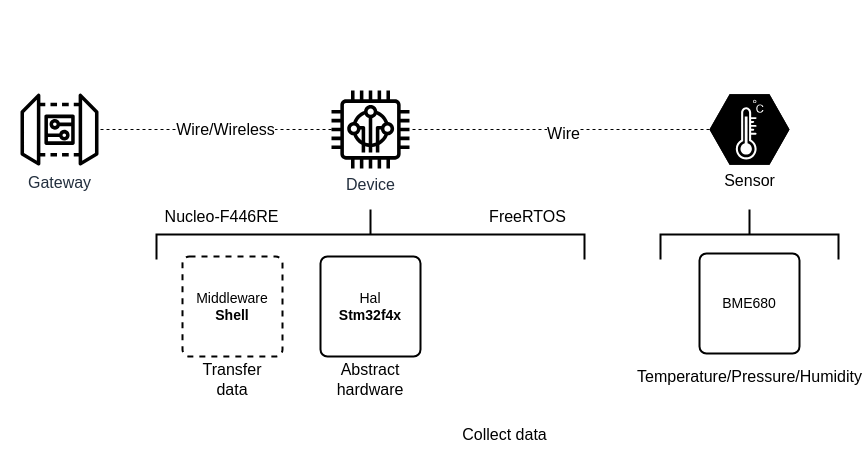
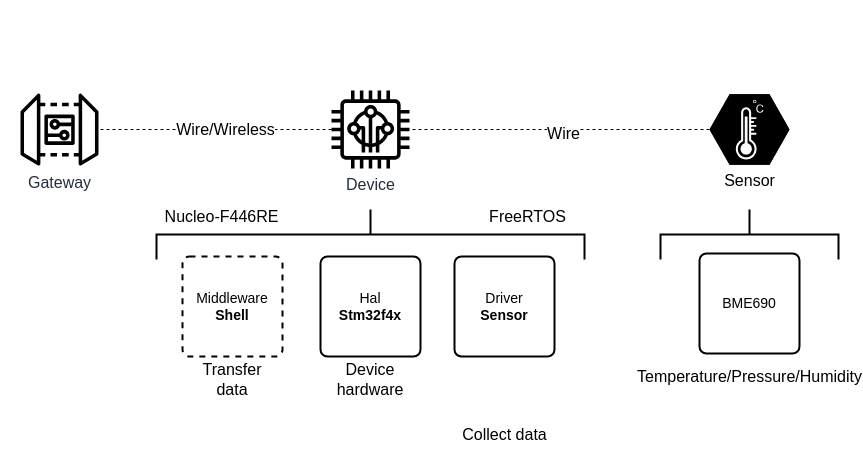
  <mxCell id="0" />
  <mxCell id="1" parent="0" />
  <mxCell id="2" value="&lt;font style=&quot;font-size: 16px;&quot;&gt;Device&lt;/font&gt;" style="sketch=0;outlineConnect=0;fontColor=#232F3E;gradientColor=none;fillColor=#000000;strokeColor=none;dashed=0;verticalLabelPosition=bottom;verticalAlign=top;align=center;html=1;fontSize=12;fontStyle=0;aspect=fixed;pointerEvents=1;shape=mxgraph.aws4.iot_thing_freertos_device;" parent="1" vertex="1"><mxGeometry x="331" y="90" width="78" height="78" as="geometry" /></mxCell>
  <mxCell id="3" value="&lt;font style=&quot;font-size: 16px;&quot;&gt;Gateway&lt;/font&gt;" style="sketch=0;outlineConnect=0;fontColor=#232F3E;gradientColor=none;fillColor=#000000;strokeColor=none;dashed=0;verticalLabelPosition=bottom;verticalAlign=top;align=center;html=1;fontSize=12;fontStyle=0;aspect=fixed;pointerEvents=1;shape=mxgraph.aws4.iot_device_gateway;" parent="1" vertex="1"><mxGeometry x="20" y="92.5" width="78" height="73" as="geometry" /></mxCell>
  <mxCell id="4" value="" style="endArrow=none;dashed=1;html=1;rounded=0;" parent="1" source="2" target="3" edge="1"><mxGeometry width="50" height="50" relative="1" as="geometry"><mxPoint x="728" y="284" as="sourcePoint" /><mxPoint x="850" y="286.008" as="targetPoint" /></mxGeometry></mxCell>
  <mxCell id="5" value="&lt;font style=&quot;font-size: 16px;&quot;&gt;Wire/Wireless&lt;/font&gt;" style="edgeLabel;html=1;align=center;verticalAlign=middle;resizable=0;points=[];" vertex="1" connectable="0" parent="4"><mxGeometry x="-0.082" y="-1" relative="1" as="geometry"><mxPoint as="offset" /></mxGeometry></mxCell>
  <mxCell id="6" value="" style="strokeWidth=2;html=1;shape=mxgraph.flowchart.annotation_2;align=left;labelPosition=right;pointerEvents=1;rotation=90;" parent="1" vertex="1"><mxGeometry x="345" y="20" width="50" height="428" as="geometry" /></mxCell>
  <mxCell id="7" value="&lt;span style=&quot;font-size: 14px;&quot;&gt;Middleware&lt;/span&gt;&lt;div&gt;&lt;span style=&quot;font-size: 14px;&quot;&gt;&lt;b&gt;Shell&lt;/b&gt;&lt;/span&gt;&lt;/div&gt;" style="rounded=1;whiteSpace=wrap;html=1;absoluteArcSize=1;arcSize=14;strokeWidth=2;dashed=1;" parent="1" vertex="1"><mxGeometry x="182" y="256" width="100" height="100" as="geometry" /></mxCell>
+ <mxCell id="8" value="&lt;span style=&quot;font-size: 14px;&quot;&gt;Driver&lt;/span&gt;&lt;div&gt;&lt;span style=&quot;font-size: 14px;&quot;&gt;&lt;b&gt;Sensor&lt;/b&gt;&lt;/span&gt;&lt;/div&gt;" style="rounded=1;whiteSpace=wrap;html=1;absoluteArcSize=1;arcSize=14;strokeWidth=2;" parent="1" vertex="1"><mxGeometry x="454" y="256" width="100" height="100" as="geometry" /></mxCell>
  <mxCell id="9" value="&lt;font style=&quot;font-size: 14px;&quot;&gt;Hal&lt;/font&gt;&lt;div style=&quot;font-size: 14px;&quot;&gt;&lt;b&gt;&lt;font style=&quot;font-size: 14px;&quot;&gt;Stm32f4x&lt;/font&gt;&lt;/b&gt;&lt;/div&gt;" style="rounded=1;whiteSpace=wrap;html=1;absoluteArcSize=1;arcSize=14;strokeWidth=2;" parent="1" vertex="1"><mxGeometry x="320" y="256" width="100" height="100" as="geometry" /></mxCell>
  <mxCell id="10" value="&lt;span style=&quot;font-size: 16px;&quot;&gt;FreeRTOS&lt;/span&gt;" style="text;html=1;align=center;verticalAlign=middle;whiteSpace=wrap;rounded=0;" parent="1" vertex="1"><mxGeometry x="445" y="201" width="165" height="30" as="geometry" /></mxCell>
  <mxCell id="11" value="&lt;font style=&quot;font-size: 16px;&quot;&gt;Transfer data&lt;/font&gt;" style="text;html=1;align=center;verticalAlign=middle;whiteSpace=wrap;rounded=0;" parent="1" vertex="1"><mxGeometry x="202" y="364" width="60" height="30" as="geometry" /></mxCell>
- <mxCell id="12" value="&lt;font style=&quot;font-size: 16px;&quot;&gt;Abstract hardware&lt;/font&gt;" style="text;html=1;align=center;verticalAlign=middle;whiteSpace=wrap;rounded=0;" parent="1" vertex="1"><mxGeometry x="340" y="364" width="60" height="30" as="geometry" /></mxCell>
+ <mxCell id="12" value="&lt;font style=&quot;font-size: 16px;&quot;&gt;Device hardware&lt;/font&gt;" style="text;html=1;align=center;verticalAlign=middle;whiteSpace=wrap;rounded=0;" parent="1" vertex="1"><mxGeometry x="340" y="364" width="60" height="30" as="geometry" /></mxCell>
  <mxCell id="13" value="&lt;font style=&quot;font-size: 16px;&quot;&gt;Collect data&lt;/font&gt;" style="text;html=1;align=center;verticalAlign=middle;whiteSpace=wrap;rounded=0;" parent="1" vertex="1"><mxGeometry x="450.5" y="419" width="107" height="30" as="geometry" /></mxCell>
  <mxCell id="14" value="&lt;font style=&quot;font-size: 16px;&quot;&gt;Sensor&lt;/font&gt;" style="verticalLabelPosition=bottom;sketch=0;html=1;fillColor=#000000;strokeColor=#ffffff;verticalAlign=top;align=center;points=[[0,0.5,0],[0.125,0.25,0],[0.25,0,0],[0.5,0,0],[0.75,0,0],[0.875,0.25,0],[1,0.5,0],[0.875,0.75,0],[0.75,1,0],[0.5,1,0],[0.125,0.75,0]];pointerEvents=1;shape=mxgraph.cisco_safe.compositeIcon;bgIcon=mxgraph.cisco_safe.design.blank_device;resIcon=mxgraph.cisco_safe.design.sensor;" vertex="1" parent="1"><mxGeometry x="709" y="93.75" width="80" height="70.5" as="geometry" /></mxCell>
  <mxCell id="15" value="" style="endArrow=none;dashed=1;html=1;rounded=0;exitX=0;exitY=0.5;exitDx=0;exitDy=0;exitPerimeter=0;" edge="1" parent="1" source="14" target="2"><mxGeometry width="50" height="50" relative="1" as="geometry"><mxPoint x="662" y="128.5" as="sourcePoint" /><mxPoint x="429" y="128.5" as="targetPoint" /></mxGeometry></mxCell>
  <mxCell id="16" value="&lt;font style=&quot;font-size: 16px;&quot;&gt;Wire&lt;/font&gt;" style="edgeLabel;html=1;align=center;verticalAlign=middle;resizable=0;points=[];" vertex="1" connectable="0" parent="15"><mxGeometry x="-0.02" y="3" relative="1" as="geometry"><mxPoint as="offset" /></mxGeometry></mxCell>
  <mxCell id="17" value="" style="strokeWidth=2;html=1;shape=mxgraph.flowchart.annotation_2;align=left;labelPosition=right;pointerEvents=1;rotation=90;" vertex="1" parent="1"><mxGeometry x="724" y="145" width="50" height="178" as="geometry" /></mxCell>
  <mxCell id="18" value="&lt;span style=&quot;font-size: 16px;&quot;&gt;Nucleo-F446RE&lt;/span&gt;" style="text;html=1;align=center;verticalAlign=middle;whiteSpace=wrap;rounded=0;" vertex="1" parent="1"><mxGeometry x="139" y="201" width="165" height="30" as="geometry" /></mxCell>
- <mxCell id="19" value="&lt;span style=&quot;font-size: 14px;&quot;&gt;BME680&lt;/span&gt;" style="rounded=1;whiteSpace=wrap;html=1;absoluteArcSize=1;arcSize=14;strokeWidth=2;" vertex="1" parent="1"><mxGeometry x="699" y="253" width="100" height="100" as="geometry" /></mxCell>
+ <mxCell id="19" value="&lt;span style=&quot;font-size: 14px;&quot;&gt;BME690&lt;/span&gt;" style="rounded=1;whiteSpace=wrap;html=1;absoluteArcSize=1;arcSize=14;strokeWidth=2;" vertex="1" parent="1"><mxGeometry x="699" y="253" width="100" height="100" as="geometry" /></mxCell>
  <mxCell id="20" value="&lt;font style=&quot;font-size: 16px;&quot;&gt;Temperature/Pressure/Humidity&lt;/font&gt;" style="text;html=1;align=center;verticalAlign=middle;whiteSpace=wrap;rounded=0;" vertex="1" parent="1"><mxGeometry x="695.5" y="361" width="107" height="30" as="geometry" /></mxCell>
